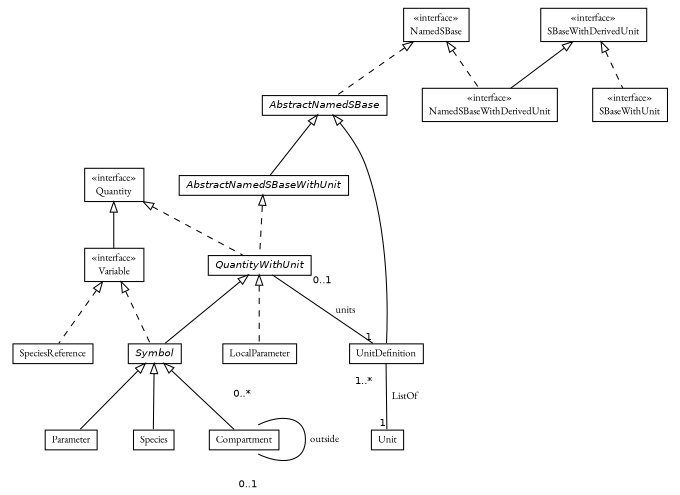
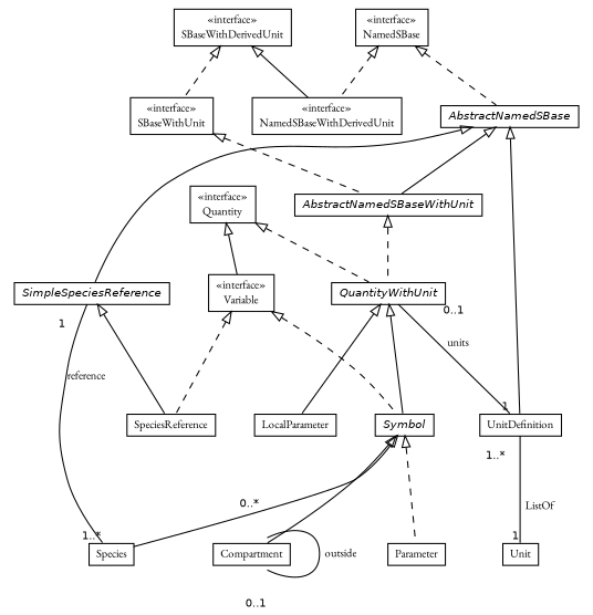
  digraph {
    fontname="EB Garamond"
    nodesep=0.25
    ranksep=0.5
    node [fontcolor=black fontname="EB Garamond" fontsize=10.0 shape=plaintext]
    edge [arrowtail=empty dir=back fontname="EB Garamond" fontsize=10 headport=p labelfontname=Helvetica labelfontsize=10 tailport=p]
    n1 [height=0.1 label=<<table title="org.sbml.jsbml.Symbol" border="0" cellborder="1" cellspacing="0" cellpadding="2" port="p"> 		<tr><td><table border="0" cellspacing="0" cellpadding="1"> <tr><td align="center" balign="center"><font face="Helvetica-Oblique"> Symbol </font></td></tr> 		</table></td></tr> <!-- 		<tr><td> --> <!--<table border="0" cellspacing="0" cellpadding="1"> <tr><td align="left" balign="left"> # constant : Boolean </td></tr>--> <!--<tr><td align="left" balign="left"> # isSetConstant : boolean </td></tr>--> <!-- 		</table></td></tr> --> 		</table>>]
    n2 [height=0.1 label=<<table title="org.sbml.jsbml.Compartment" border="0" cellborder="1" cellspacing="0" cellpadding="2" port="p"> 		<tr><td><table border="0" cellspacing="0" cellpadding="1"> <tr><td align="center" balign="center"> Compartment </td></tr> 		<!--</table></td></tr>--> 		<!--<tr><td><table border="0" cellspacing="0" cellpadding="1">--> <!--<tr><td align="left" balign="left"> - compartmentTypeID : String </td></tr> <tr><td align="left" balign="left"> - outsideID : String </td></tr> <tr><td align="left" balign="left"> - spatialDimensions : Short </td></tr>--> <!--<tr><td align="left" balign="left"> - isSetSpatialDimensions : boolean </td></tr> <tr><td align="left" balign="left"> - ERROR_MESSAGE_INVALID_DIM : String </td></tr> <tr><td align="left" balign="left"> - ERROR_MESSAGE_ZERO_DIM : String </td></tr>--> 		</table></td></tr> 		</table>>]
    n3 [label=<<table title="org.sbml.jsbml.Parameter" border="0" cellborder="1" cellspacing="0" cellpadding="2" port="p"> 		<tr><td><table border="0" cellspacing="0" cellpadding="1"> <tr><td align="center" balign="center"> Parameter </td></tr> 		</table></td></tr> 		</table>>]
    n4 [label=<<table title="org.sbml.jsbml.Species" border="0" cellborder="1" cellspacing="0" cellpadding="2" port="p"> 		<tr><td><table border="0" cellspacing="0" cellpadding="1"> <tr><td align="center" balign="center"> Species </td></tr> 		<!--</table></td></tr> 		<tr><td><table border="0" cellspacing="0" cellpadding="1">--> <!--<tr><td align="left" balign="left"> - amount : boolean </td></tr> <tr><td align="left" balign="left"> - boundaryCondition : Boolean </td></tr>--> <!--<tr><td align="left" balign="left"> - isSetBoundaryCondition : boolean </td></tr>--> <!--<tr><td align="left" balign="left"> - charge : Integer </td></tr> <tr><td align="left" balign="left"> - compartmentID : String </td></tr> <tr><td align="left" balign="left"> - conversionFactorID : String </td></tr> <tr><td align="left" balign="left"> - hasOnlySubstanceUnits : Boolean </td></tr>--> <!--<tr><td align="left" balign="left"> - isSetHasOnlySubstanceUnits : boolean </td></tr> <tr><td align="left" balign="left"> - isSetCharge : boolean </td></tr>--> <!--<tr><td align="left" balign="left"> - spatialSizeUnitsID : String </td></tr> <tr><td align="left" balign="left"> - speciesTypeID : String </td></tr>--> 		</table></td></tr> 		</table>>]
    n5 [label=<<table title="org.sbml.jsbml.LocalParameter" border="0" cellborder="1" cellspacing="0" cellpadding="2" port="p"> 		<tr><td><table border="0" cellspacing="0" cellpadding="1"> <tr><td align="center" balign="center"> LocalParameter </td></tr> 		</table></td></tr> 		</table>>]
    n6 [label=<<table title="org.sbml.jsbml.SpeciesReference" border="0" cellborder="1" cellspacing="0" cellpadding="2" port="p"> 		<tr><td><table border="0" cellspacing="0" cellpadding="1"> <tr><td align="center" balign="center"> SpeciesReference </td></tr> 		<!--</table></td></tr>--> 		<!--<tr><td><table border="0" cellspacing="0" cellpadding="1">--> <!--<tr><td align="left" balign="left"> - constant : Boolean </td></tr> <tr><td align="left" balign="left"> - denominator : Integer </td></tr>--> <!--<tr><td align="left" balign="left"> - isSetConstant : boolean </td></tr> <tr><td align="left" balign="left"> - isSetDenominator : boolean </td></tr> <tr><td align="left" balign="left"> - isSetStoichiometry : boolean </td></tr>--> <!--<tr><td align="left" balign="left"> - stoichiometry : Double </td></tr> <tr><td align="left" balign="left"> - stoichiometryMath : StoichiometryMath </td></tr>--> 		</table></td></tr> 		</table>>]
    n7 [label=<<table title="org.sbml.jsbml.Variable" border="0" cellborder="1" cellspacing="0" cellpadding="2" port="p"> 		<tr><td><table border="0" cellspacing="0" cellpadding="1"> <tr><td align="center" balign="center"> &#171;interface&#187; </td></tr> <tr><td align="center" balign="center"> Variable </td></tr> 		</table></td></tr> 		</table>>]
    n8 [label=<<table title="org.sbml.jsbml.QuantityWithUnit" border="0" cellborder="1" cellspacing="0" cellpadding="2" port="p"> 		<tr><td><table border="0" cellspacing="0" cellpadding="1"> <tr><td align="center" balign="center"><font face="Helvetica-Oblique"> QuantityWithUnit </font></td></tr> <!--		</table></td></tr> 		<tr><td><table border="0" cellspacing="0" cellpadding="1"> <tr><td align="left" balign="left"> - value : Double </td></tr> <tr><td align="left" balign="left"> - unitsID : String </td></tr>--> 		</table></td></tr> 		</table>>]
    n9 [height=0.1 label=<<table title="org.sbml.jsbml.UnitDefinition" border="0" cellborder="1" cellspacing="0" cellpadding="2" port="p"> 		<tr><td><table border="0" cellspacing="0" cellpadding="1"> <tr><td align="center" balign="center"> UnitDefinition </td></tr> <!--		</table></td></tr> 		<tr><td><table border="0" cellspacing="0" cellpadding="1"> <tr><td align="left" balign="left"> - listOfUnits : ListOf&lt;Unit&gt; </td></tr>--> 		</table></td></tr> 		</table>>]
    n10 [height=0.1 label=<<table title="org.sbml.jsbml.Unit" border="0" cellborder="1" cellspacing="0" cellpadding="2" port="p"> 		<tr><td><table border="0" cellspacing="0" cellpadding="1"> <tr><td align="center" balign="center"> Unit </td></tr> <!--		</table></td></tr> 		<tr><td><table border="0" cellspacing="0" cellpadding="1"> <tr><td align="left" balign="left"> - exponent : Double </td></tr>--> <!--<tr><td align="left" balign="left"> - isSetExponent : boolean </td></tr> <tr><td align="left" balign="left"> - isSetMultiplier : boolean </td></tr> <tr><td align="left" balign="left"> - isSetOffset : boolean </td></tr> <tr><td align="left" balign="left"> - isSetScale : boolean </td></tr>--> <!--<tr><td align="left" balign="left"> - kind : Unit.Kind </td></tr> <tr><td align="left" balign="left"> - multiplier : Double </td></tr> <tr><td align="left" balign="left"> - offset : Double </td></tr> <tr><td align="left" balign="left"> - scale : Integer </td></tr>--> 		</table></td></tr> 		</table>>]
    n11 [label=<<table title="org.sbml.jsbml.AbstractNamedSBaseWithUnit" border="0" cellborder="1" cellspacing="0" cellpadding="2" port="p"> 		<tr><td><table border="0" cellspacing="0" cellpadding="1"> <tr><td align="center" balign="center"><font face="Helvetica-Oblique"> AbstractNamedSBaseWithUnit </font></td></tr> <!--		</table></td></tr> 		<tr><td><table border="0" cellspacing="0" cellpadding="1"> <tr><td align="left" balign="left"> - value : Double </td></tr> <tr><td align="left" balign="left"> - unitsID : String </td></tr>--> 		</table></td></tr> 		</table>>]
+   n12 [label=<<table title="org.sbml.jsbml.SimpleSpeciesReference" border="0" cellborder="1" cellspacing="0" cellpadding="2" port="p"> 		<tr><td><table border="0" cellspacing="0" cellpadding="1" port="p1"> <tr><td align="center" balign="center"><font face="Helvetica-Oblique"> SimpleSpeciesReference </font></td></tr> <!--		</table></td></tr> 		<tr><td><table border="0" cellspacing="0" cellpadding="1" port="p2"> <tr><td align="left" balign="left"> - speciesID : String </td></tr>--> 		</table></td></tr> 		</table>>]
    n13 [label=<<table title="org.sbml.jsbml.Quantity" border="0" cellborder="1" cellspacing="0" cellpadding="2" port="p"> 		<tr><td><table border="0" cellspacing="0" cellpadding="1"> <tr><td align="center" balign="center"> &#171;interface&#187; </td></tr> <tr><td align="center" balign="center"> Quantity </td></tr> 		</table></td></tr> 		</table>>]
    n14 [label=<<table title="org.sbml.jsbml.AbstractNamedSBase" border="0" cellborder="1" cellspacing="0" cellpadding="2" port="p"> 		<tr><td><table border="0" cellspacing="0" cellpadding="1" port="p1"> <tr><td align="center" balign="center"><font face="Helvetica-Oblique"> AbstractNamedSBase </font></td></tr> // <!--		</table></td></tr> // 		<tr><td><table border="0" cellspacing="0" cellpadding="1" port="p2"> // <tr><td align="left" balign="left"> - id : String </td></tr> // <tr><td align="left" balign="left"> - name : String </td></tr>--> 		</table></td></tr> 		</table>>]
    n15 [label=<<table title="org.sbml.jsbml.NamedSBaseWithDerivedUnit" border="0" cellborder="1" cellspacing="0" cellpadding="2" port="p"> 		<tr><td><table border="0" cellspacing="0" cellpadding="1"> <tr><td align="center" balign="center"> &#171;interface&#187; </td></tr> <tr><td align="center" balign="center"> NamedSBaseWithDerivedUnit </td></tr> 		</table></td></tr> 		</table>>]
    n16 [label=<<table title="org.sbml.jsbml.NamedSBase" border="0" cellborder="1" cellspacing="0" cellpadding="2" port="p"> 		<tr><td><table border="0" cellspacing="0" cellpadding="1"> <tr><td align="center" balign="center"> &#171;interface&#187; </td></tr> <tr><td align="center" balign="center"> NamedSBase </td></tr> 		</table></td></tr> 		</table>>]
    n17 [label=<<table title="org.sbml.jsbml.SBaseWithUnit" border="0" cellborder="1" cellspacing="0" cellpadding="2" port="p"> 		<tr><td><table border="0" cellspacing="0" cellpadding="1"> <tr><td align="center" balign="center"> &#171;interface&#187; </td></tr> <tr><td align="center" balign="center"> SBaseWithUnit </td></tr> 		</table></td></tr> 		</table>>]
    n18 [label=<<table title="org.sbml.jsbml.SBaseWithDerivedUnit" border="0" cellborder="1" cellspacing="0" cellpadding="2" port="p"> 		<tr><td><table border="0" cellspacing="0" cellpadding="1"> <tr><td align="center" balign="center"> &#171;interface&#187; </td></tr> <tr><td align="center" balign="center"> SBaseWithDerivedUnit </td></tr> 		</table></td></tr> 		</table>>]
    n1 -> n2
-   n1 -> n3
+   n1 -> n3 [style=dashed]
    n1 -> n4
    n2 -> n2 [arrowhead=none arrowtail=ediamond color=black fontcolor=black fontsize=10.0 headlabel="0..*  \n\n\n" headport=ne label="  outside" taillabel="\n\n0..1" tailport=se dir=""]
    n7 -> n1 [style=dashed]
    n7 -> n6 [style=dashed]
    n8 -> n1
-   n8 -> n5 [style=dashed]
+   n8 -> n5
    n8 -> n9 [arrowhead=none arrowtail=ediamond color=black fontcolor=black fontsize=10.0 headlabel=" 1" label="  units" taillabel="             0..1" dir=""]
    n9 -> n10 [arrowhead=none arrowtail=diamond color=black fontcolor=black fontsize=10.0 headlabel=1 label="  ListOf" taillabel="\n1..*    " dir=""]
    n11 -> n8 [style=dashed]
+   n12 -> n4 [arrowhead=none arrowtail=ediamond color=black fontcolor=black fontsize=10.0 headlabel="   1..*" label="reference\n\n\n\n\n\n\n\n" taillabel="\n1      " dir=""]
+   n12 -> n6
    n13 -> n7 [style=solid]
    n13 -> n8 [style=dashed]
    n14 -> n9
    n14 -> n11
+   n14 -> n12
    n16 -> n14 [style=dashed]
    n16 -> n15 [style=dashed]
+   n17 -> n11 [style=dashed]
    n18 -> n15 [style=solid]
    n18 -> n17 [style=dashed]
  }
